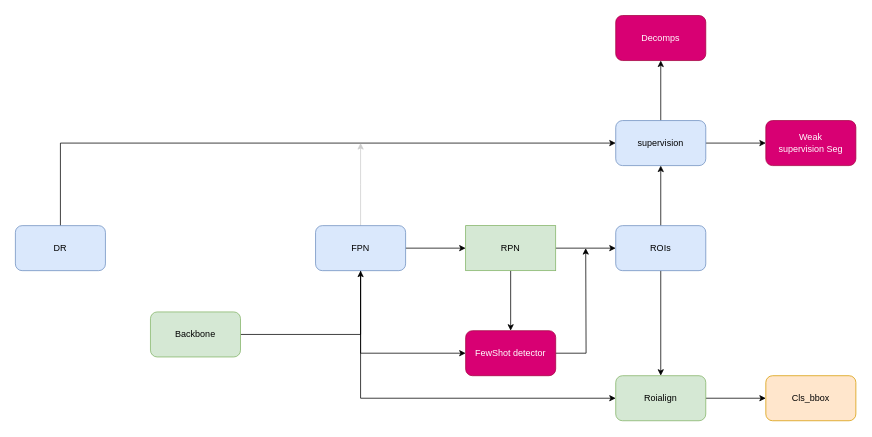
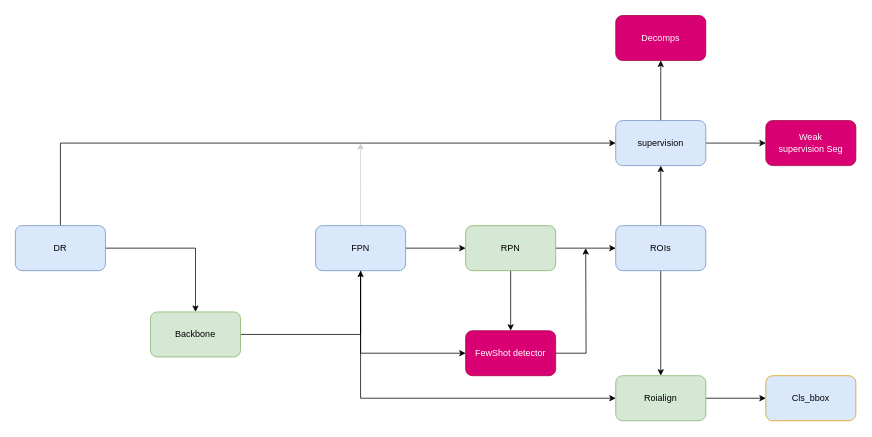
  <mxCell id="0" />
  <mxCell id="1" parent="0" />
+ <mxCell id="2" value="" style="edgeStyle=orthogonalEdgeStyle;rounded=0;orthogonalLoop=1;jettySize=auto;html=1;" edge="1" parent="1" source="4" target="6"><mxGeometry relative="1" as="geometry" /></mxCell>
  <mxCell id="3" style="edgeStyle=orthogonalEdgeStyle;rounded=0;orthogonalLoop=1;jettySize=auto;html=1;entryX=0;entryY=0.5;entryDx=0;entryDy=0;" edge="1" parent="1" source="4" target="22"><mxGeometry relative="1" as="geometry"><Array as="points"><mxPoint x="80" y="190" /></Array></mxGeometry></mxCell>
  <mxCell id="4" value="DR" style="rounded=1;whiteSpace=wrap;html=1;fillColor=#dae8fc;strokeColor=#6c8ebf;" vertex="1" parent="1"><mxGeometry x="20" y="300" width="120" height="60" as="geometry" /></mxCell>
  <mxCell id="5" value="" style="edgeStyle=orthogonalEdgeStyle;rounded=0;orthogonalLoop=1;jettySize=auto;html=1;" edge="1" parent="1" source="6" target="11"><mxGeometry relative="1" as="geometry" /></mxCell>
  <mxCell id="6" value="Backbone" style="rounded=1;whiteSpace=wrap;html=1;fillColor=#d5e8d4;strokeColor=#82b366;" vertex="1" parent="1"><mxGeometry x="200" y="415" width="120" height="60" as="geometry" /></mxCell>
  <mxCell id="7" value="" style="edgeStyle=orthogonalEdgeStyle;rounded=0;orthogonalLoop=1;jettySize=auto;html=1;" edge="1" parent="1" source="11" target="14"><mxGeometry relative="1" as="geometry" /></mxCell>
  <mxCell id="8" style="edgeStyle=orthogonalEdgeStyle;rounded=0;orthogonalLoop=1;jettySize=auto;html=1;entryX=0;entryY=0.5;entryDx=0;entryDy=0;" edge="1" parent="1" source="11" target="19"><mxGeometry relative="1" as="geometry"><mxPoint x="500" y="560" as="targetPoint" /><Array as="points"><mxPoint x="480" y="530" /></Array></mxGeometry></mxCell>
  <mxCell id="9" style="edgeStyle=orthogonalEdgeStyle;rounded=0;orthogonalLoop=1;jettySize=auto;html=1;entryX=0;entryY=0.5;entryDx=0;entryDy=0;" edge="1" parent="1" source="11" target="26"><mxGeometry relative="1" as="geometry"><Array as="points"><mxPoint x="480" y="470" /></Array></mxGeometry></mxCell>
  <mxCell id="10" style="edgeStyle=orthogonalEdgeStyle;rounded=0;orthogonalLoop=1;jettySize=auto;html=1;strokeColor=#CCCCCC;" edge="1" parent="1" source="11"><mxGeometry relative="1" as="geometry"><mxPoint x="480" y="190" as="targetPoint" /></mxGeometry></mxCell>
  <mxCell id="11" value="FPN" style="rounded=1;whiteSpace=wrap;html=1;fillColor=#dae8fc;strokeColor=#6c8ebf;" vertex="1" parent="1"><mxGeometry x="420" y="300" width="120" height="60" as="geometry" /></mxCell>
  <mxCell id="12" value="" style="edgeStyle=orthogonalEdgeStyle;rounded=0;orthogonalLoop=1;jettySize=auto;html=1;" edge="1" parent="1" source="14" target="17"><mxGeometry relative="1" as="geometry" /></mxCell>
  <mxCell id="13" value="" style="edgeStyle=orthogonalEdgeStyle;rounded=0;orthogonalLoop=1;jettySize=auto;html=1;" edge="1" parent="1" source="14" target="26"><mxGeometry relative="1" as="geometry" /></mxCell>
- <mxCell id="14" value="RPN" style="whiteSpace=wrap;html=1;fillColor=#d5e8d4;strokeColor=#82b366;rounded=0;" vertex="1" parent="1"><mxGeometry x="620" y="300" width="120" height="60" as="geometry" /></mxCell>
+ <mxCell id="14" value="RPN" style="rounded=1;whiteSpace=wrap;html=1;fillColor=#d5e8d4;strokeColor=#82b366;" vertex="1" parent="1"><mxGeometry x="620" y="300" width="120" height="60" as="geometry" /></mxCell>
  <mxCell id="15" value="" style="edgeStyle=orthogonalEdgeStyle;rounded=0;orthogonalLoop=1;jettySize=auto;html=1;" edge="1" parent="1" source="17" target="19"><mxGeometry relative="1" as="geometry" /></mxCell>
  <mxCell id="16" value="" style="edgeStyle=orthogonalEdgeStyle;rounded=0;orthogonalLoop=1;jettySize=auto;html=1;" edge="1" parent="1" source="17" target="22"><mxGeometry relative="1" as="geometry" /></mxCell>
  <mxCell id="17" value="ROIs" style="rounded=1;whiteSpace=wrap;html=1;fillColor=#dae8fc;strokeColor=#6c8ebf;" vertex="1" parent="1"><mxGeometry x="820" y="300" width="120" height="60" as="geometry" /></mxCell>
  <mxCell id="18" value="" style="edgeStyle=orthogonalEdgeStyle;rounded=0;orthogonalLoop=1;jettySize=auto;html=1;" edge="1" parent="1" source="19" target="27"><mxGeometry relative="1" as="geometry" /></mxCell>
  <mxCell id="19" value="Roialign" style="rounded=1;whiteSpace=wrap;html=1;fillColor=#d5e8d4;strokeColor=#82b366;" vertex="1" parent="1"><mxGeometry x="820" y="500" width="120" height="60" as="geometry" /></mxCell>
  <mxCell id="20" value="" style="edgeStyle=orthogonalEdgeStyle;rounded=0;orthogonalLoop=1;jettySize=auto;html=1;" edge="1" parent="1" source="22" target="23"><mxGeometry relative="1" as="geometry" /></mxCell>
  <mxCell id="21" value="" style="edgeStyle=orthogonalEdgeStyle;rounded=0;orthogonalLoop=1;jettySize=auto;html=1;" edge="1" parent="1" source="22" target="24"><mxGeometry relative="1" as="geometry" /></mxCell>
  <mxCell id="22" value="supervision" style="rounded=1;whiteSpace=wrap;html=1;fillColor=#dae8fc;strokeColor=#6c8ebf;" vertex="1" parent="1"><mxGeometry x="820" y="160" width="120" height="60" as="geometry" /></mxCell>
  <mxCell id="23" value="Weak supervision&amp;nbsp;Seg" style="rounded=1;whiteSpace=wrap;html=1;fillColor=#d80073;strokeColor=#A50040;fontColor=#ffffff;" vertex="1" parent="1"><mxGeometry x="1020" y="160" width="120" height="60" as="geometry" /></mxCell>
  <mxCell id="24" value="Decomps" style="rounded=1;whiteSpace=wrap;html=1;fillColor=#d80073;strokeColor=#A50040;fontColor=#ffffff;" vertex="1" parent="1"><mxGeometry x="820" y="20" width="120" height="60" as="geometry" /></mxCell>
  <mxCell id="25" style="edgeStyle=orthogonalEdgeStyle;rounded=0;orthogonalLoop=1;jettySize=auto;html=1;" edge="1" parent="1" source="26"><mxGeometry relative="1" as="geometry"><mxPoint x="780" y="330" as="targetPoint" /></mxGeometry></mxCell>
  <mxCell id="26" value="FewShot detector" style="rounded=1;whiteSpace=wrap;html=1;fillColor=#d80073;strokeColor=#A50040;fontColor=#ffffff;" vertex="1" parent="1"><mxGeometry x="620" y="440" width="120" height="60" as="geometry" /></mxCell>
- <mxCell id="27" value="Cls_bbox" style="rounded=1;whiteSpace=wrap;html=1;fillColor=#ffe6cc;strokeColor=#d79b00;" vertex="1" parent="1"><mxGeometry x="1020" y="500" width="120" height="60" as="geometry" /></mxCell>
+ <mxCell id="27" value="Cls_bbox" style="rounded=1;whiteSpace=wrap;html=1;fillColor=#dae8fc;strokeColor=#d79b00;" vertex="1" parent="1"><mxGeometry x="1020" y="500" width="120" height="60" as="geometry" /></mxCell>
